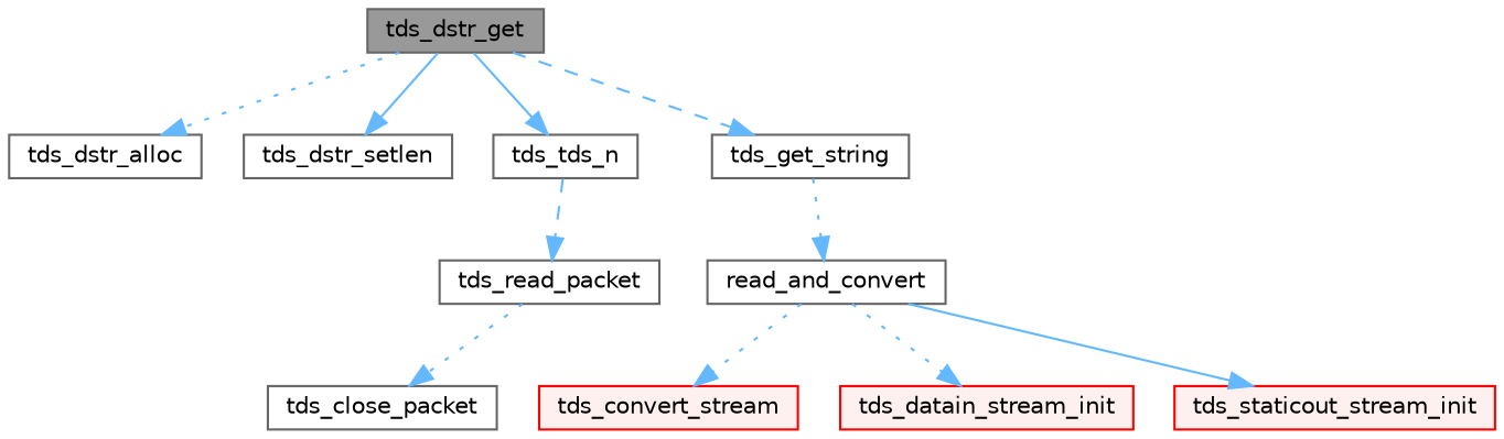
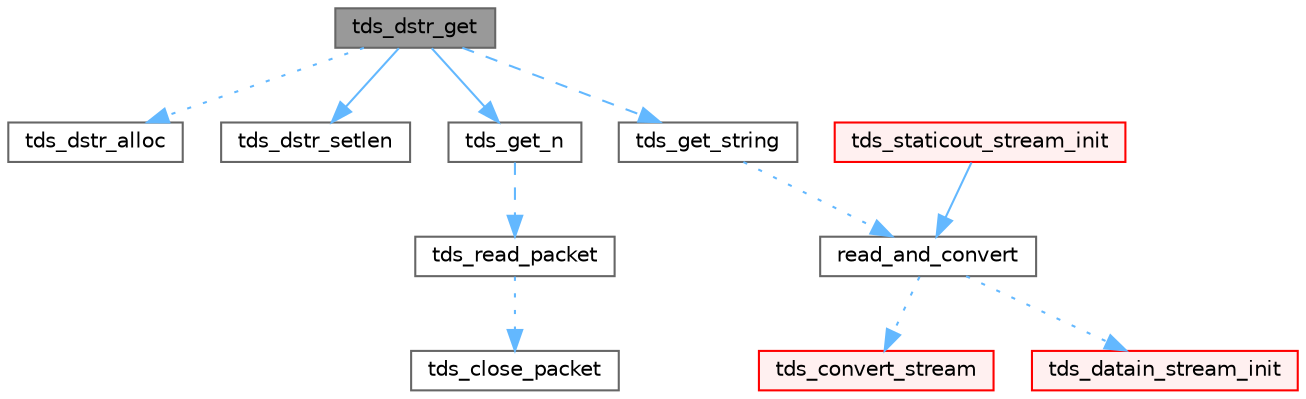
  digraph {
    rankdir=TB
    node [color=grey40 fillcolor=white fontname=Helvetica fontsize=10 shape=box style=filled]
    edge [color=steelblue1 fontname=Helvetica fontsize=10 labelfontname=Helvetica labelfontsize=10 style=dotted]
    n1 [color=gray40 fillcolor=grey60 fontcolor=black height=0.2 label=tds_dstr_get width=0.4]
    n2 [height=0.2 label=tds_dstr_alloc width=0.4]
    n3 [height=0.2 label=tds_dstr_setlen width=0.4]
-   n4 [height=0.2 label=tds_tds_n width=0.4]
+   n4 [height=0.2 label=tds_get_n width=0.4]
    n5 [height=0.2 label=tds_get_string width=0.4]
    n6 [height=0.2 label=tds_read_packet width=0.4]
    n7 [height=0.2 label=read_and_convert width=0.4]
    n8 [height=0.2 label=tds_close_packet width=0.4]
    n9 [color=red fillcolor="#FFF0F0" height=0.2 label=tds_convert_stream width=0.4]
    n10 [color=red fillcolor="#FFF0F0" height=0.2 label=tds_datain_stream_init width=0.4]
    n11 [color=red fillcolor="#FFF0F0" height=0.2 label=tds_staticout_stream_init width=0.4]
    n1 -> n2
    n1 -> n3 [style=solid]
    n1 -> n4 [style=solid]
    n1 -> n5 [style=dashed]
    n4 -> n6 [style=dashed]
    n5 -> n7
    n6 -> n8
    n7 -> n9
    n7 -> n10
-   n7 -> n11 [style=solid]
+   n11 -> n7 [style=solid]
  }
